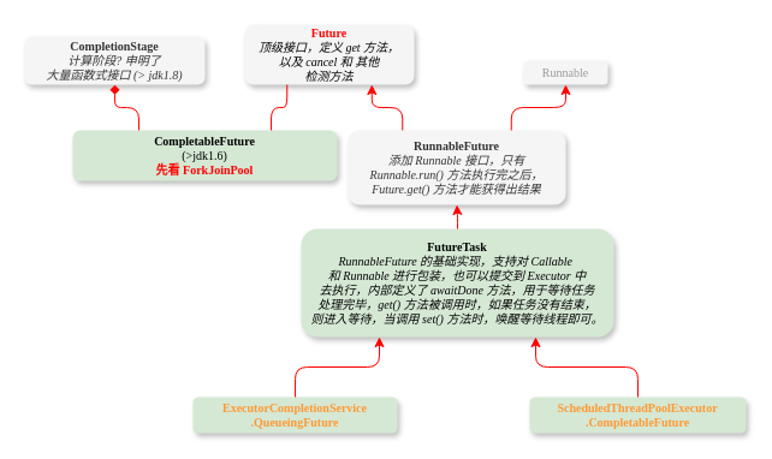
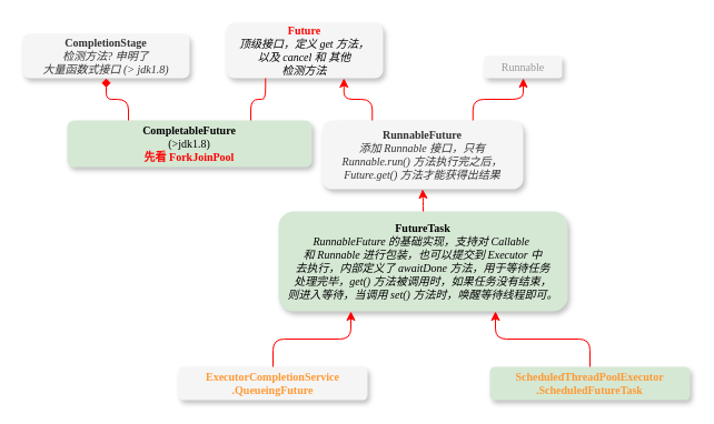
  <mxCell id="0" />
  <mxCell id="1" parent="0" />
  <mxCell id="2" value="&lt;pre style=&quot;font-family: &amp;#34;menlo&amp;#34; ; font-size: 7.5pt&quot;&gt;Future&lt;br&gt;&lt;span style=&quot;font-weight: normal&quot;&gt;&lt;font color=&quot;#000000&quot;&gt;&lt;i&gt;顶级接口，定义 get 方法，&lt;br&gt;以及 cancel 和 其他&lt;br&gt;检测方法&lt;/i&gt;&lt;/font&gt;&lt;/span&gt;&lt;/pre&gt;" style="rounded=1;whiteSpace=wrap;html=1;fillColor=#f5f5f5;strokeColor=none;fontColor=#FF0000;labelBackgroundColor=none;fontStyle=1;shadow=1;comic=0;" parent="1" vertex="1"><mxGeometry x="203" y="20" width="141" height="50" as="geometry" /></mxCell>
  <mxCell id="3" value="&lt;pre style=&quot;font-family: &amp;#34;menlo&amp;#34; ; font-size: 7.5pt&quot;&gt;&lt;pre style=&quot;font-family: &amp;#34;menlo&amp;#34; ; font-size: 7.5pt&quot;&gt;&lt;b&gt;RunnableFuture&lt;/b&gt;&lt;br&gt;&lt;i&gt;添加 Runnable 接口，只有&lt;br&gt;Runnable.run() 方法执行完之后，&lt;br&gt;Future.get() 方法才能获得出结果&lt;/i&gt;&lt;/pre&gt;&lt;/pre&gt;" style="rounded=1;whiteSpace=wrap;html=1;fillColor=#f5f5f5;labelBackgroundColor=none;strokeColor=none;fontColor=#333333;shadow=1;comic=0;" parent="1" vertex="1"><mxGeometry x="289" y="108" width="181" height="62" as="geometry" /></mxCell>
  <mxCell id="4" value="&lt;pre style=&quot;font-family: menlo; font-size: 7.5pt;&quot;&gt;&lt;pre style=&quot;font-family: &amp;quot;menlo&amp;quot; ; font-size: 7.5pt&quot;&gt;Runnable&lt;/pre&gt;&lt;/pre&gt;" style="rounded=1;whiteSpace=wrap;html=1;fillColor=#f5f5f5;strokeColor=none;fontColor=#999999;labelBackgroundColor=none;shadow=1;comic=0;" parent="1" vertex="1"><mxGeometry x="435" y="50" width="70" height="20" as="geometry" /></mxCell>
  <mxCell id="5" value="&lt;pre style=&quot;font-family: &amp;#34;menlo&amp;#34; ; font-size: 7.5pt&quot;&gt;&lt;pre style=&quot;font-family: &amp;#34;menlo&amp;#34; ; font-size: 7.5pt&quot;&gt;&lt;pre style=&quot;font-family: &amp;#34;menlo&amp;#34; ; font-size: 7.5pt&quot;&gt;&lt;b&gt;FutureTask&lt;/b&gt;&lt;br&gt;&lt;i&gt;RunnableFuture 的基础实现，支持对 Callable &lt;br&gt;和 Runnable 进行包装，也可以提交到 Executor 中&lt;br/&gt;去执行，内部定义了 awaitDone 方法，用于等待任务&lt;br/&gt;处理完毕，get() 方法被调用时，如果任务没有结束，&lt;br/&gt;则进入等待，当调用 set() 方法时，唤醒等待线程即可。&lt;/i&gt;&lt;/pre&gt;&lt;/pre&gt;&lt;/pre&gt;" style="rounded=1;whiteSpace=wrap;html=1;fillColor=#d5e8d4;labelBackgroundColor=none;strokeColor=none;shadow=1;comic=0;" parent="1" vertex="1"><mxGeometry x="250" y="190" width="260" height="90" as="geometry" /></mxCell>
- <mxCell id="6" value="&lt;pre style=&quot;font-family: &amp;quot;menlo&amp;quot; ; font-size: 7.5pt&quot;&gt;&lt;pre style=&quot;font-family: &amp;quot;menlo&amp;quot; ; font-size: 7.5pt&quot;&gt;&lt;pre style=&quot;font-family: &amp;quot;menlo&amp;quot; ; font-size: 7.5pt&quot;&gt;&lt;pre style=&quot;font-family: &amp;quot;menlo&amp;quot; ; font-size: 7.5pt&quot;&gt;&lt;span style=&quot;font-size: 7.5pt ; white-space: normal&quot;&gt;ExecutorCompletionService&lt;br&gt;.&lt;/span&gt;QueueingFuture&lt;/pre&gt;&lt;/pre&gt;&lt;/pre&gt;&lt;/pre&gt;" style="rounded=1;whiteSpace=wrap;html=1;fillColor=#d5e8d4;labelBackgroundColor=none;strokeColor=none;shadow=1;comic=0;fontColor=#FF9933;fontStyle=1" parent="1" vertex="1"><mxGeometry x="160" y="330" width="170" height="30" as="geometry" /></mxCell>
- <mxCell id="7" value="&lt;pre style=&quot;font-family: &amp;quot;menlo&amp;quot; ; font-size: 7.5pt&quot;&gt;&lt;pre style=&quot;font-family: &amp;quot;menlo&amp;quot; ; font-size: 7.5pt&quot;&gt;&lt;pre style=&quot;font-family: &amp;quot;menlo&amp;quot; ; font-size: 7.5pt&quot;&gt;&lt;pre style=&quot;font-family: &amp;quot;menlo&amp;quot; ; font-size: 7.5pt&quot;&gt;&lt;span style=&quot;font-size: 7.5pt ; white-space: normal&quot;&gt;ScheduledThreadPoolExecutor&lt;br&gt;.&lt;/span&gt;CompletableFuture&lt;/pre&gt;&lt;/pre&gt;&lt;/pre&gt;&lt;/pre&gt;" style="rounded=1;whiteSpace=wrap;html=1;fillColor=#d5e8d4;labelBackgroundColor=none;strokeColor=none;shadow=1;comic=0;fontColor=#FF9933;fontStyle=1" parent="1" vertex="1"><mxGeometry x="440" y="330" width="180" height="30" as="geometry" /></mxCell>
- <mxCell id="8" value="&lt;pre style=&quot;font-family: &amp;#34;menlo&amp;#34; ; font-size: 7.5pt&quot;&gt;&lt;pre style=&quot;font-family: &amp;#34;menlo&amp;#34; ; font-size: 7.5pt&quot;&gt;&lt;pre style=&quot;font-family: &amp;#34;menlo&amp;#34; ; font-size: 7.5pt&quot;&gt;&lt;b&gt;CompletableFuture&lt;/b&gt;&lt;br&gt;(&amp;gt;jdk1.6)&lt;br&gt;&lt;font color=&quot;#ff0000&quot;&gt;&lt;b&gt;先看 ForkJoinPool&lt;/b&gt;&lt;/font&gt;&lt;/pre&gt;&lt;/pre&gt;&lt;/pre&gt;" style="rounded=1;whiteSpace=wrap;html=1;fillColor=#d5e8d4;labelBackgroundColor=none;strokeColor=none;shadow=1;comic=0;" parent="1" vertex="1"><mxGeometry x="60" y="108" width="220" height="42" as="geometry" /></mxCell>
- <mxCell id="9" value="&lt;pre style=&quot;font-family: &amp;#34;menlo&amp;#34; ; font-size: 7.5pt&quot;&gt;&lt;pre style=&quot;font-family: &amp;#34;menlo&amp;#34; ; font-size: 7.5pt&quot;&gt;&lt;pre style=&quot;font-family: &amp;#34;menlo&amp;#34; ; font-size: 7.5pt&quot;&gt;&lt;pre style=&quot;font-family: &amp;#34;menlo&amp;#34; ; font-size: 7.5pt&quot;&gt;&lt;b&gt;CompletionStage&lt;/b&gt;&lt;br&gt;&lt;i&gt;计算阶段? 申明了&lt;br&gt;大量函数式接口 (&amp;gt; jdk1.8)&lt;/i&gt;&lt;/pre&gt;&lt;/pre&gt;&lt;/pre&gt;&lt;/pre&gt;" style="rounded=1;whiteSpace=wrap;html=1;fillColor=#f5f5f5;strokeColor=none;fontColor=#333333;labelBackgroundColor=none;shadow=1;comic=0;" parent="1" vertex="1"><mxGeometry x="20" y="30" width="150" height="40" as="geometry" /></mxCell>
+ <mxCell id="6" value="&lt;pre style=&quot;font-family: &amp;quot;menlo&amp;quot; ; font-size: 7.5pt&quot;&gt;&lt;pre style=&quot;font-family: &amp;quot;menlo&amp;quot; ; font-size: 7.5pt&quot;&gt;&lt;pre style=&quot;font-family: &amp;quot;menlo&amp;quot; ; font-size: 7.5pt&quot;&gt;&lt;pre style=&quot;font-family: &amp;quot;menlo&amp;quot; ; font-size: 7.5pt&quot;&gt;&lt;span style=&quot;font-size: 7.5pt ; white-space: normal&quot;&gt;ExecutorCompletionService&lt;br&gt;.&lt;/span&gt;QueueingFuture&lt;/pre&gt;&lt;/pre&gt;&lt;/pre&gt;&lt;/pre&gt;" style="rounded=1;whiteSpace=wrap;html=1;fillColor=#f5f5f5;labelBackgroundColor=none;strokeColor=none;shadow=1;comic=0;fontColor=#FF9933;fontStyle=1;" parent="1" vertex="1"><mxGeometry x="160" y="330" width="170" height="30" as="geometry" /></mxCell>
+ <mxCell id="7" value="&lt;pre style=&quot;font-family: &amp;quot;menlo&amp;quot; ; font-size: 7.5pt&quot;&gt;&lt;pre style=&quot;font-family: &amp;quot;menlo&amp;quot; ; font-size: 7.5pt&quot;&gt;&lt;pre style=&quot;font-family: &amp;quot;menlo&amp;quot; ; font-size: 7.5pt&quot;&gt;&lt;pre style=&quot;font-family: &amp;quot;menlo&amp;quot; ; font-size: 7.5pt&quot;&gt;&lt;span style=&quot;font-size: 7.5pt ; white-space: normal&quot;&gt;ScheduledThreadPoolExecutor&lt;br&gt;.&lt;/span&gt;ScheduledFutureTask&lt;/pre&gt;&lt;/pre&gt;&lt;/pre&gt;&lt;/pre&gt;" style="rounded=1;whiteSpace=wrap;html=1;fillColor=#d5e8d4;labelBackgroundColor=none;strokeColor=none;shadow=1;comic=0;fontColor=#FF9933;fontStyle=1" parent="1" vertex="1"><mxGeometry x="440" y="330" width="180" height="30" as="geometry" /></mxCell>
+ <mxCell id="8" value="&lt;pre style=&quot;font-family: &amp;#34;menlo&amp;#34; ; font-size: 7.5pt&quot;&gt;&lt;pre style=&quot;font-family: &amp;#34;menlo&amp;#34; ; font-size: 7.5pt&quot;&gt;&lt;pre style=&quot;font-family: &amp;#34;menlo&amp;#34; ; font-size: 7.5pt&quot;&gt;&lt;b&gt;CompletableFuture&lt;/b&gt;&lt;br&gt;(&amp;gt;jdk1.8)&lt;br&gt;&lt;font color=&quot;#ff0000&quot;&gt;&lt;b&gt;先看 ForkJoinPool&lt;/b&gt;&lt;/font&gt;&lt;/pre&gt;&lt;/pre&gt;&lt;/pre&gt;" style="rounded=1;whiteSpace=wrap;html=1;fillColor=#d5e8d4;labelBackgroundColor=none;strokeColor=none;shadow=1;comic=0;" parent="1" vertex="1"><mxGeometry x="60" y="108" width="220" height="42" as="geometry" /></mxCell>
+ <mxCell id="9" value="&lt;pre style=&quot;font-family: &amp;#34;menlo&amp;#34; ; font-size: 7.5pt&quot;&gt;&lt;pre style=&quot;font-family: &amp;#34;menlo&amp;#34; ; font-size: 7.5pt&quot;&gt;&lt;pre style=&quot;font-family: &amp;#34;menlo&amp;#34; ; font-size: 7.5pt&quot;&gt;&lt;pre style=&quot;font-family: &amp;#34;menlo&amp;#34; ; font-size: 7.5pt&quot;&gt;&lt;b&gt;CompletionStage&lt;/b&gt;&lt;br&gt;&lt;i&gt;检测方法? 申明了&lt;br&gt;大量函数式接口 (&amp;gt; jdk1.8)&lt;/i&gt;&lt;/pre&gt;&lt;/pre&gt;&lt;/pre&gt;&lt;/pre&gt;" style="rounded=1;whiteSpace=wrap;html=1;fillColor=#f5f5f5;strokeColor=none;fontColor=#333333;labelBackgroundColor=none;shadow=1;comic=0;" parent="1" vertex="1"><mxGeometry x="20" y="30" width="150" height="40" as="geometry" /></mxCell>
  <mxCell id="10" value="" style="endArrow=classic;html=1;exitX=0.25;exitY=0;exitDx=0;exitDy=0;entryX=0.75;entryY=1;entryDx=0;entryDy=0;edgeStyle=orthogonalEdgeStyle;labelBackgroundColor=none;strokeColor=#FF0000;" parent="1" source="3" target="2" edge="1"><mxGeometry width="50" height="50" relative="1" as="geometry"><mxPoint x="209" y="170" as="sourcePoint" /><mxPoint x="349" y="50" as="targetPoint" /></mxGeometry></mxCell>
  <mxCell id="11" value="" style="endArrow=classic;html=1;edgeStyle=orthogonalEdgeStyle;exitX=0.75;exitY=0;exitDx=0;exitDy=0;entryX=0.5;entryY=1;entryDx=0;entryDy=0;labelBackgroundColor=none;strokeColor=#FF0000;" parent="1" source="3" target="4" edge="1"><mxGeometry width="50" height="50" relative="1" as="geometry"><mxPoint x="339" y="110" as="sourcePoint" /><mxPoint x="399" y="70" as="targetPoint" /></mxGeometry></mxCell>
  <mxCell id="12" value="" style="endArrow=diamond;html=1;edgeStyle=orthogonalEdgeStyle;entryX=0.5;entryY=1;entryDx=0;entryDy=0;exitX=0.25;exitY=0;exitDx=0;exitDy=0;labelBackgroundColor=none;strokeColor=#FF0000;" parent="1" source="8" target="9" edge="1"><mxGeometry width="50" height="50" relative="1" as="geometry"><mxPoint x="59" y="120" as="sourcePoint" /><mxPoint x="119" y="80" as="targetPoint" /></mxGeometry></mxCell>
  <mxCell id="13" value="" style="endArrow=classic;html=1;edgeStyle=orthogonalEdgeStyle;entryX=0.5;entryY=1;entryDx=0;entryDy=0;exitX=0.5;exitY=0;exitDx=0;exitDy=0;labelBackgroundColor=none;strokeColor=#FF0000;" parent="1" source="5" target="3" edge="1"><mxGeometry width="50" height="50" relative="1" as="geometry"><mxPoint x="322" y="177.5" as="sourcePoint" /><mxPoint x="382" y="137.5" as="targetPoint" /></mxGeometry></mxCell>
  <mxCell id="14" value="" style="endArrow=classic;html=1;edgeStyle=orthogonalEdgeStyle;entryX=0.25;entryY=1;entryDx=0;entryDy=0;exitX=0.5;exitY=0;exitDx=0;exitDy=0;labelBackgroundColor=none;strokeColor=#FF0000;" parent="1" source="6" target="5" edge="1"><mxGeometry width="50" height="50" relative="1" as="geometry"><mxPoint x="269" y="222.5" as="sourcePoint" /><mxPoint x="329" y="182.5" as="targetPoint" /></mxGeometry></mxCell>
  <mxCell id="15" value="" style="endArrow=classic;html=1;edgeStyle=orthogonalEdgeStyle;entryX=0.75;entryY=1;entryDx=0;entryDy=0;exitX=0.5;exitY=0;exitDx=0;exitDy=0;labelBackgroundColor=none;strokeColor=#FF0000;" parent="1" source="7" target="5" edge="1"><mxGeometry width="50" height="50" relative="1" as="geometry"><mxPoint x="489" y="222.5" as="sourcePoint" /><mxPoint x="549" y="182.5" as="targetPoint" /></mxGeometry></mxCell>
  <mxCell id="16" value="" style="endArrow=none;html=1;edgeStyle=orthogonalEdgeStyle;entryX=0.25;entryY=1;entryDx=0;entryDy=0;exitX=0.75;exitY=0;exitDx=0;exitDy=0;labelBackgroundColor=none;strokeColor=#FF0000;" parent="1" source="8" target="2" edge="1"><mxGeometry width="50" height="50" relative="1" as="geometry"><mxPoint x="209" y="130" as="sourcePoint" /><mxPoint x="179" y="70" as="targetPoint" /></mxGeometry></mxCell>
